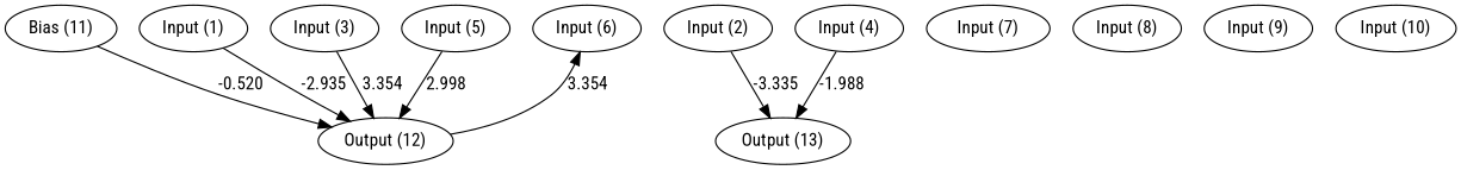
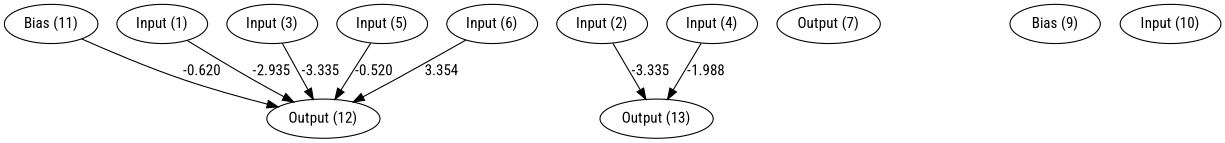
  digraph {
    fontname="Roboto Condensed"
    node [fontname="Roboto Condensed"]
    edge [fontname="Roboto Condensed"]
    n1 [label="Bias (11)"]
    n2 [label="Input (1)"]
    n3 [label="Input (2)"]
    n4 [label="Input (3)"]
    n5 [label="Input (4)"]
    n6 [label="Input (5)"]
    n7 [label="Input (6)"]
-   n8 [label="Input (7)"]
-   n9 [label="Input (8)"]
-   n10 [label="Input (9)"]
+   n8 [label="Output (7)"]
+   n10 [label="Bias (9)"]
    n11 [label="Input (10)"]
    n12 [label="Output (12)"]
    n13 [label="Output (13)"]
    subgraph sub_1 {
      rank=same
      n1
      n2
      n3
      n4
      n5
      n6
      n7
      n8
-     n9
      n10
      n11
    }
    subgraph sub_2 {
      rank=same
      n12
      n13
    }
-   n1 -> n12 [label=-0.520]
+   n1 -> n12 [label=-0.620]
    n2 -> n12 [label=-2.935]
    n3 -> n13 [label=-3.335]
-   n4 -> n12 [label=3.354]
+   n4 -> n12 [label=-3.335]
    n5 -> n13 [label=-1.988]
-   n6 -> n12 [label=2.998]
-   n12 -> n7 [label=3.354]
+   n6 -> n12 [label=-0.520]
+   n7 -> n12 [label=3.354]
  }
